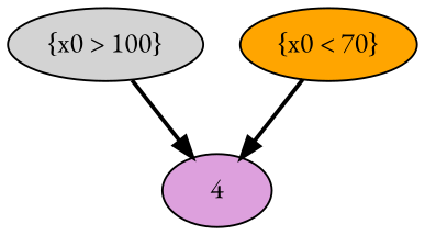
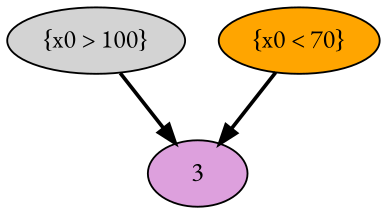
  digraph {
    fontname="EB Garamond"
    node [fontname="EB Garamond" init=0 match=0 style=filled]
    edge [fontname="EB Garamond" style=bold]
    n1 [fillcolor=lightgrey init=1 label="{x0 > 100}"]
-   3 [fillcolor=plum match=1 label=4]
+   3 [fillcolor=plum match=1]
    n3 [fillcolor=orange label="{x0 < 70}"]
    n1 -> 3
    n3 -> 3
  }
